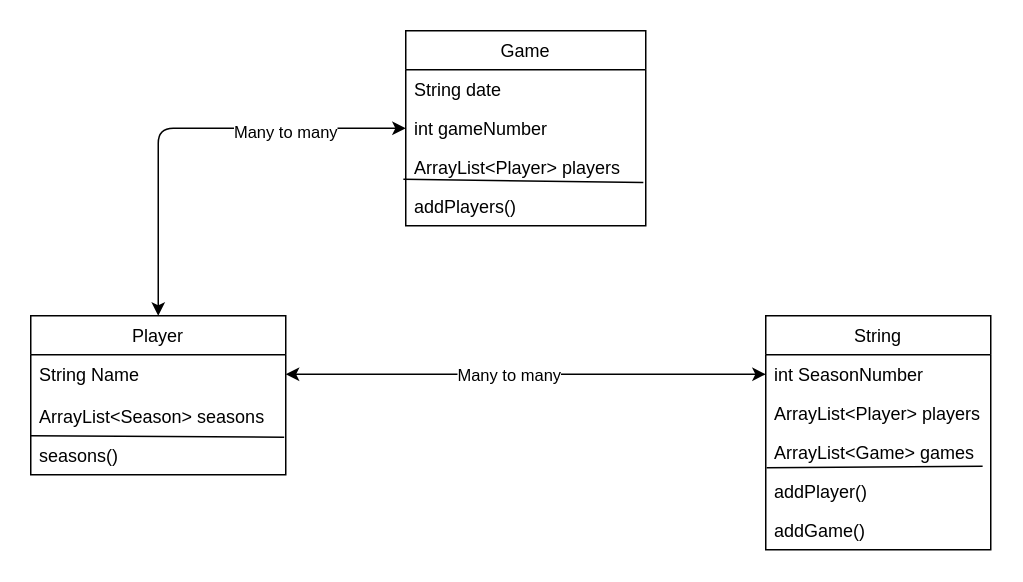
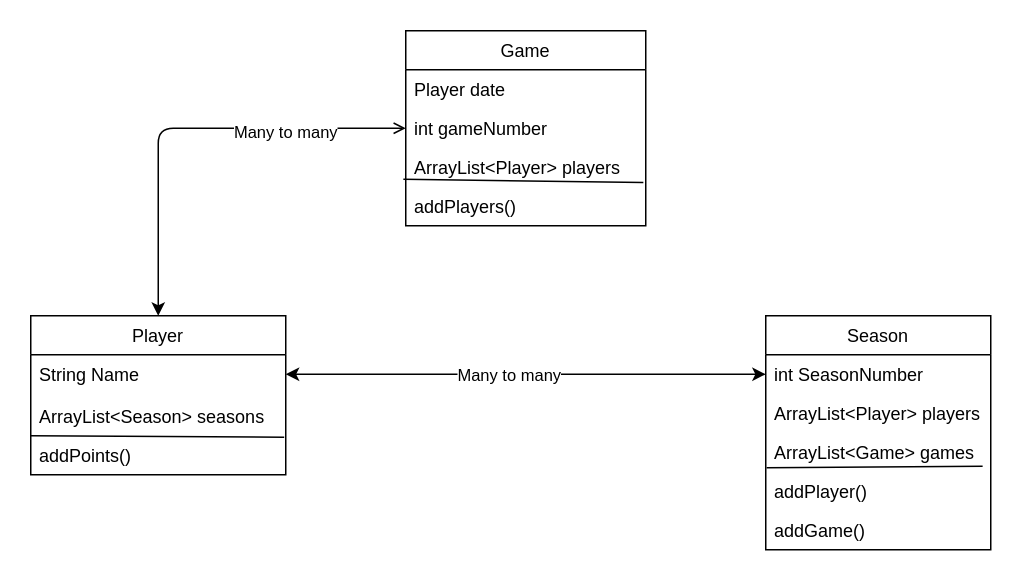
  <mxCell id="0" />
  <mxCell id="1" parent="0" />
  <mxCell id="2" value="Player" style="swimlane;fontStyle=0;childLayout=stackLayout;horizontal=1;startSize=26;fillColor=none;horizontalStack=0;resizeParent=1;resizeParentMax=0;resizeLast=0;collapsible=1;marginBottom=0;" parent="1" vertex="1"><mxGeometry x="20" y="210" width="170" height="106" as="geometry"><mxRectangle x="130" y="210" width="70" height="26" as="alternateBounds" /></mxGeometry></mxCell>
  <mxCell id="3" value="String Name" style="text;strokeColor=none;fillColor=none;align=left;verticalAlign=top;spacingLeft=4;spacingRight=4;overflow=hidden;rotatable=0;points=[[0,0.5],[1,0.5]];portConstraint=eastwest;" parent="2" vertex="1"><mxGeometry y="26" width="170" height="28" as="geometry" /></mxCell>
  <mxCell id="4" value="ArrayList&lt;Season&gt; seasons" style="text;strokeColor=none;fillColor=none;align=left;verticalAlign=top;spacingLeft=4;spacingRight=4;overflow=hidden;rotatable=0;points=[[0,0.5],[1,0.5]];portConstraint=eastwest;" parent="2" vertex="1"><mxGeometry y="54" width="170" height="26" as="geometry" /></mxCell>
  <mxCell id="5" value="" style="endArrow=none;html=1;exitX=-0.008;exitY=-0.141;exitDx=0;exitDy=0;exitPerimeter=0;entryX=0.986;entryY=-0.102;entryDx=0;entryDy=0;entryPerimeter=0;" parent="2" edge="1"><mxGeometry width="50" height="50" relative="1" as="geometry"><mxPoint x="-1.354e-14" y="80.004" as="sourcePoint" /><mxPoint x="168.98" y="81.018" as="targetPoint" /></mxGeometry></mxCell>
- <mxCell id="6" value="seasons()" style="text;strokeColor=none;fillColor=none;align=left;verticalAlign=top;spacingLeft=4;spacingRight=4;overflow=hidden;rotatable=0;points=[[0,0.5],[1,0.5]];portConstraint=eastwest;" parent="2" vertex="1"><mxGeometry y="80" width="170" height="26" as="geometry" /></mxCell>
- <mxCell id="7" value="String" style="swimlane;fontStyle=0;childLayout=stackLayout;horizontal=1;startSize=26;fillColor=none;horizontalStack=0;resizeParent=1;resizeParentMax=0;resizeLast=0;collapsible=1;marginBottom=0;" parent="1" vertex="1"><mxGeometry x="510" y="210" width="150" height="156" as="geometry" /></mxCell>
+ <mxCell id="6" value="addPoints()" style="text;strokeColor=none;fillColor=none;align=left;verticalAlign=top;spacingLeft=4;spacingRight=4;overflow=hidden;rotatable=0;points=[[0,0.5],[1,0.5]];portConstraint=eastwest;" parent="2" vertex="1"><mxGeometry y="80" width="170" height="26" as="geometry" /></mxCell>
+ <mxCell id="7" value="Season" style="swimlane;fontStyle=0;childLayout=stackLayout;horizontal=1;startSize=26;fillColor=none;horizontalStack=0;resizeParent=1;resizeParentMax=0;resizeLast=0;collapsible=1;marginBottom=0;" parent="1" vertex="1"><mxGeometry x="510" y="210" width="150" height="156" as="geometry" /></mxCell>
  <mxCell id="8" value="int SeasonNumber" style="text;strokeColor=none;fillColor=none;align=left;verticalAlign=top;spacingLeft=4;spacingRight=4;overflow=hidden;rotatable=0;points=[[0,0.5],[1,0.5]];portConstraint=eastwest;" parent="7" vertex="1"><mxGeometry y="26" width="150" height="26" as="geometry" /></mxCell>
  <mxCell id="9" value="ArrayList&lt;Player&gt; players" style="text;strokeColor=none;fillColor=none;align=left;verticalAlign=top;spacingLeft=4;spacingRight=4;overflow=hidden;rotatable=0;points=[[0,0.5],[1,0.5]];portConstraint=eastwest;" parent="7" vertex="1"><mxGeometry y="52" width="150" height="26" as="geometry" /></mxCell>
  <mxCell id="10" value="ArrayList&lt;Game&gt; games" style="text;strokeColor=none;fillColor=none;align=left;verticalAlign=top;spacingLeft=4;spacingRight=4;overflow=hidden;rotatable=0;points=[[0,0.5],[1,0.5]];portConstraint=eastwest;" parent="7" vertex="1"><mxGeometry y="78" width="150" height="26" as="geometry" /></mxCell>
  <mxCell id="11" value="addPlayer()" style="text;strokeColor=none;fillColor=none;align=left;verticalAlign=top;spacingLeft=4;spacingRight=4;overflow=hidden;rotatable=0;points=[[0,0.5],[1,0.5]];portConstraint=eastwest;" parent="7" vertex="1"><mxGeometry y="104" width="150" height="26" as="geometry" /></mxCell>
  <mxCell id="12" value="" style="endArrow=none;html=1;exitX=0.004;exitY=-0.102;exitDx=0;exitDy=0;exitPerimeter=0;entryX=0.964;entryY=-0.141;entryDx=0;entryDy=0;entryPerimeter=0;" parent="7" source="11" target="11" edge="1"><mxGeometry width="50" height="50" relative="1" as="geometry"><mxPoint x="-90" y="320" as="sourcePoint" /><mxPoint x="150" y="76" as="targetPoint" /></mxGeometry></mxCell>
  <mxCell id="13" value="addGame()" style="text;strokeColor=none;fillColor=none;align=left;verticalAlign=top;spacingLeft=4;spacingRight=4;overflow=hidden;rotatable=0;points=[[0,0.5],[1,0.5]];portConstraint=eastwest;" parent="7" vertex="1"><mxGeometry y="130" width="150" height="26" as="geometry" /></mxCell>
  <mxCell id="14" value="" style="endArrow=classic;startArrow=classic;html=1;exitX=1;exitY=0.5;exitDx=0;exitDy=0;entryX=0;entryY=0.5;entryDx=0;entryDy=0;" parent="1" edge="1"><mxGeometry width="50" height="50" relative="1" as="geometry"><mxPoint x="190" y="249" as="sourcePoint" /><mxPoint x="510" y="249" as="targetPoint" /></mxGeometry></mxCell>
  <mxCell id="15" value="Many to many" style="edgeLabel;html=1;align=center;verticalAlign=middle;resizable=0;points=[];" parent="14" vertex="1" connectable="0"><mxGeometry x="-0.184" y="2" relative="1" as="geometry"><mxPoint x="17" y="2" as="offset" /></mxGeometry></mxCell>
  <mxCell id="16" value="Game" style="swimlane;fontStyle=0;childLayout=stackLayout;horizontal=1;startSize=26;fillColor=none;horizontalStack=0;resizeParent=1;resizeParentMax=0;resizeLast=0;collapsible=1;marginBottom=0;" parent="1" vertex="1"><mxGeometry x="270" y="20" width="160" height="130" as="geometry" /></mxCell>
- <mxCell id="17" value="String date" style="text;strokeColor=none;fillColor=none;align=left;verticalAlign=top;spacingLeft=4;spacingRight=4;overflow=hidden;rotatable=0;points=[[0,0.5],[1,0.5]];portConstraint=eastwest;" parent="16" vertex="1"><mxGeometry y="26" width="160" height="26" as="geometry" /></mxCell>
+ <mxCell id="17" value="Player date" style="text;strokeColor=none;fillColor=none;align=left;verticalAlign=top;spacingLeft=4;spacingRight=4;overflow=hidden;rotatable=0;points=[[0,0.5],[1,0.5]];portConstraint=eastwest;" parent="16" vertex="1"><mxGeometry y="26" width="160" height="26" as="geometry" /></mxCell>
  <mxCell id="18" value="int gameNumber" style="text;strokeColor=none;fillColor=none;align=left;verticalAlign=top;spacingLeft=4;spacingRight=4;overflow=hidden;rotatable=0;points=[[0,0.5],[1,0.5]];portConstraint=eastwest;" parent="16" vertex="1"><mxGeometry y="52" width="160" height="26" as="geometry" /></mxCell>
  <mxCell id="19" value="ArrayList&lt;Player&gt; players" style="text;strokeColor=none;fillColor=none;align=left;verticalAlign=top;spacingLeft=4;spacingRight=4;overflow=hidden;rotatable=0;points=[[0,0.5],[1,0.5]];portConstraint=eastwest;" parent="16" vertex="1"><mxGeometry y="78" width="160" height="26" as="geometry" /></mxCell>
  <mxCell id="20" value="addPlayers()" style="text;strokeColor=none;fillColor=none;align=left;verticalAlign=top;spacingLeft=4;spacingRight=4;overflow=hidden;rotatable=0;points=[[0,0.5],[1,0.5]];portConstraint=eastwest;" parent="16" vertex="1"><mxGeometry y="104" width="160" height="26" as="geometry" /></mxCell>
  <mxCell id="21" value="" style="endArrow=none;html=1;exitX=-0.01;exitY=-0.192;exitDx=0;exitDy=0;exitPerimeter=0;entryX=0.99;entryY=-0.109;entryDx=0;entryDy=0;entryPerimeter=0;" parent="16" source="20" target="20" edge="1"><mxGeometry width="50" height="50" relative="1" as="geometry"><mxPoint x="318.6" y="93.008" as="sourcePoint" /><mxPoint x="455.66" y="93.008" as="targetPoint" /></mxGeometry></mxCell>
- <mxCell id="22" value="" style="endArrow=classic;startArrow=classic;html=1;exitX=0.5;exitY=0;exitDx=0;exitDy=0;entryX=0;entryY=0.5;entryDx=0;entryDy=0;" parent="1" source="2" target="18" edge="1"><mxGeometry width="50" height="50" relative="1" as="geometry"><mxPoint x="350" y="250" as="sourcePoint" /><mxPoint x="400" y="200" as="targetPoint" /><Array as="points"><mxPoint x="105" y="85" /></Array></mxGeometry></mxCell>
+ <mxCell id="22" value="" style="endArrow=open;startArrow=classic;html=1;exitX=0.5;exitY=0;exitDx=0;exitDy=0;entryX=0;entryY=0.5;entryDx=0;entryDy=0;" parent="1" source="2" target="18" edge="1"><mxGeometry width="50" height="50" relative="1" as="geometry"><mxPoint x="350" y="250" as="sourcePoint" /><mxPoint x="400" y="200" as="targetPoint" /><Array as="points"><mxPoint x="105" y="85" /></Array></mxGeometry></mxCell>
  <mxCell id="23" value="Many to many" style="edgeLabel;html=1;align=center;verticalAlign=middle;resizable=0;points=[];" parent="22" vertex="1" connectable="0"><mxGeometry x="0.44" y="-2" relative="1" as="geometry"><mxPoint as="offset" /></mxGeometry></mxCell>
